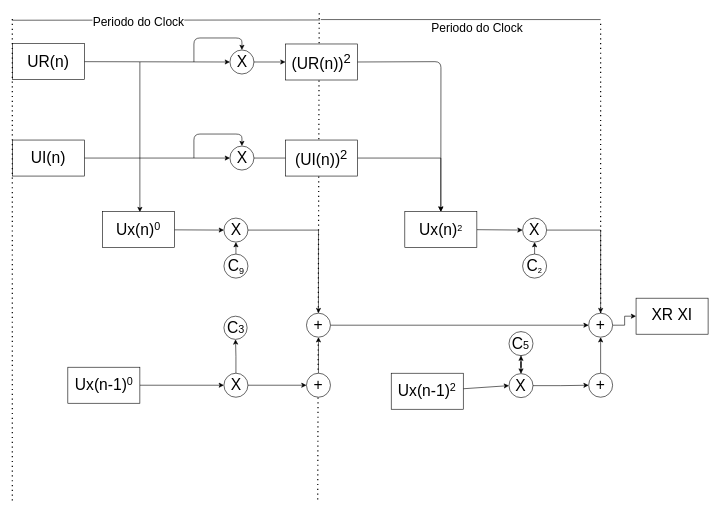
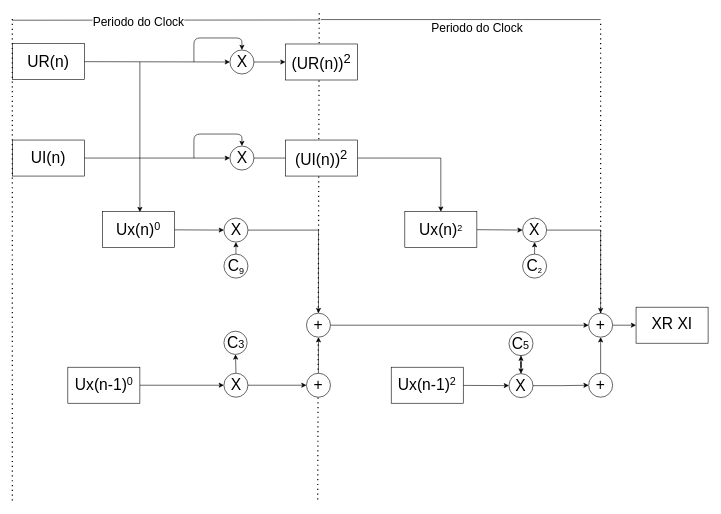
  <mxCell id="0" />
  <mxCell id="1" parent="0" />
  <mxCell id="2" style="edgeStyle=none;html=1;entryX=0;entryY=0.5;entryDx=0;entryDy=0;fontSize=26;strokeColor=#000000;" parent="1" source="3" target="5" edge="1"><mxGeometry relative="1" as="geometry" /></mxCell>
  <mxCell id="3" value="&lt;font style=&quot;font-size: 26px;&quot; color=&quot;#000000&quot;&gt;UI(n)&lt;/font&gt;" style="rounded=0;whiteSpace=wrap;html=1;fillColor=#FFFFFF;strokeColor=#000000;" parent="1" vertex="1"><mxGeometry x="20" y="232.67" width="120" height="60" as="geometry" /></mxCell>
  <mxCell id="4" style="edgeStyle=none;html=1;exitX=1;exitY=0.5;exitDx=0;exitDy=0;strokeColor=#000000;fontColor=#000000;" parent="1" source="5" edge="1"><mxGeometry relative="1" as="geometry"><mxPoint x="542.5" y="262.956" as="targetPoint" /><Array as="points"><mxPoint x="542.5" y="262.67" /></Array></mxGeometry></mxCell>
  <mxCell id="5" value="&lt;font color=&quot;#000000&quot; style=&quot;font-size: 26px; background-color: rgb(255, 255, 255);&quot;&gt;X&lt;/font&gt;" style="ellipse;whiteSpace=wrap;html=1;aspect=fixed;strokeColor=#000000;fillColor=#FFFFFF;" parent="1" vertex="1"><mxGeometry x="382.5" y="242.67" width="40" height="40" as="geometry" /></mxCell>
  <mxCell id="6" value="" style="endArrow=classic;html=1;fontSize=26;strokeColor=#000000;" parent="1" edge="1"><mxGeometry width="50" height="50" relative="1" as="geometry"><mxPoint x="322.5" y="262.67" as="sourcePoint" /><mxPoint x="402.5" y="242.67" as="targetPoint" /><Array as="points"><mxPoint x="322.5" y="222.67" /><mxPoint x="402.5" y="222.67" /></Array></mxGeometry></mxCell>
  <mxCell id="7" style="edgeStyle=none;html=1;entryX=0;entryY=0.5;entryDx=0;entryDy=0;fontSize=26;strokeColor=#000000;" parent="1" source="8" target="10" edge="1"><mxGeometry relative="1" as="geometry" /></mxCell>
  <mxCell id="8" value="&lt;font style=&quot;font-size: 26px;&quot; color=&quot;#000000&quot;&gt;UR(n)&lt;/font&gt;" style="rounded=0;whiteSpace=wrap;html=1;strokeColor=#000000;fillColor=#FFFFFF;" parent="1" vertex="1"><mxGeometry x="20" y="72" width="120" height="60" as="geometry" /></mxCell>
  <mxCell id="9" style="edgeStyle=none;html=1;exitX=1;exitY=0.5;exitDx=0;exitDy=0;strokeColor=#000000;fontColor=#000000;entryX=0;entryY=0.5;entryDx=0;entryDy=0;" parent="1" source="58" edge="1"><mxGeometry relative="1" as="geometry"><mxPoint x="532.5" y="102.67" as="targetPoint" /></mxGeometry></mxCell>
  <mxCell id="10" value="&lt;font color=&quot;#000000&quot; style=&quot;font-size: 26px;&quot;&gt;X&lt;/font&gt;" style="ellipse;whiteSpace=wrap;html=1;aspect=fixed;fillColor=#FFFFFF;strokeColor=#000000;" parent="1" vertex="1"><mxGeometry x="382.5" y="82.67" width="40" height="40" as="geometry" /></mxCell>
  <mxCell id="11" value="" style="endArrow=classic;html=1;fontSize=26;entryX=0.5;entryY=0;entryDx=0;entryDy=0;strokeColor=#000000;" parent="1" target="10" edge="1"><mxGeometry width="50" height="50" relative="1" as="geometry"><mxPoint x="322.5" y="102.67" as="sourcePoint" /><mxPoint x="542.5" y="82.67" as="targetPoint" /><Array as="points"><mxPoint x="322.5" y="62.67" /><mxPoint x="402.5" y="62.67" /></Array></mxGeometry></mxCell>
  <mxCell id="12" style="edgeStyle=none;html=1;exitX=0.5;exitY=0;exitDx=0;exitDy=0;entryX=0.5;entryY=1;entryDx=0;entryDy=0;strokeColor=#000000;" parent="1" source="13" edge="1"><mxGeometry relative="1" as="geometry"><mxPoint x="392.5" y="402.67" as="targetPoint" /></mxGeometry></mxCell>
  <mxCell id="13" value="&lt;span style=&quot;background-color: rgb(255, 255, 255);&quot;&gt;&lt;font style=&quot;&quot; color=&quot;#000000&quot;&gt;&lt;span style=&quot;font-size: 26px;&quot;&gt;C&lt;/span&gt;&lt;span style=&quot;font-size: 18.056px;&quot;&gt;&lt;sub&gt;9&lt;/sub&gt;&lt;/span&gt;&lt;/font&gt;&lt;/span&gt;" style="ellipse;whiteSpace=wrap;html=1;aspect=fixed;strokeColor=#000000;fillColor=#FFFFFF;" parent="1" vertex="1"><mxGeometry x="372.5" y="422.67" width="40" height="40" as="geometry" /></mxCell>
  <mxCell id="14" style="edgeStyle=orthogonalEdgeStyle;rounded=0;orthogonalLoop=1;jettySize=auto;html=1;exitX=1;exitY=0.5;exitDx=0;exitDy=0;entryX=0.5;entryY=0;entryDx=0;entryDy=0;" parent="1" source="15" target="41" edge="1"><mxGeometry relative="1" as="geometry" /></mxCell>
  <mxCell id="15" value="&lt;font color=&quot;#000000&quot; style=&quot;font-size: 26px; background-color: rgb(255, 255, 255);&quot;&gt;X&lt;/font&gt;" style="ellipse;whiteSpace=wrap;html=1;aspect=fixed;strokeColor=#000000;fillColor=#FFFFFF;" parent="1" vertex="1"><mxGeometry x="372.5" y="362.67" width="40" height="40" as="geometry" /></mxCell>
  <mxCell id="16" value="" style="endArrow=classic;html=1;strokeColor=#000000;entryX=0.5;entryY=0;entryDx=0;entryDy=0;" parent="1" edge="1"><mxGeometry width="50" height="50" relative="1" as="geometry"><mxPoint x="232.5" y="102.67" as="sourcePoint" /><mxPoint x="232.5" y="352.67" as="targetPoint" /><Array as="points" /></mxGeometry></mxCell>
  <mxCell id="17" style="edgeStyle=none;html=1;entryX=0;entryY=0.5;entryDx=0;entryDy=0;strokeColor=#000000;fontColor=#000000;" parent="1" source="18" target="15" edge="1"><mxGeometry relative="1" as="geometry" /></mxCell>
  <mxCell id="18" value="&lt;font style=&quot;font-size: 26px;&quot; color=&quot;#000000&quot;&gt;Ux(n)&lt;/font&gt;&lt;font style=&quot;font-size: 21.667px;&quot; color=&quot;#000000&quot;&gt;&lt;sup&gt;0&lt;/sup&gt;&lt;/font&gt;" style="rounded=0;whiteSpace=wrap;html=1;fillColor=#FFFFFF;strokeColor=#000000;" parent="1" vertex="1"><mxGeometry x="170" y="352" width="120" height="60" as="geometry" /></mxCell>
  <mxCell id="19" value="" style="endArrow=none;dashed=1;html=1;dashPattern=1 3;strokeWidth=2;strokeColor=#000000;fontColor=#000000;" parent="1" edge="1"><mxGeometry width="50" height="50" relative="1" as="geometry"><mxPoint x="528.75" y="831.42" as="sourcePoint" /><mxPoint x="531.25" y="20" as="targetPoint" /></mxGeometry></mxCell>
  <mxCell id="20" value="" style="endArrow=none;dashed=1;html=1;dashPattern=1 3;strokeWidth=2;strokeColor=#000000;fontColor=#000000;" parent="1" edge="1"><mxGeometry width="50" height="50" relative="1" as="geometry"><mxPoint x="20" y="833.17" as="sourcePoint" /><mxPoint x="20" y="30.84" as="targetPoint" /></mxGeometry></mxCell>
  <mxCell id="21" value="" style="endArrow=none;html=1;strokeColor=#000000;fontColor=#000000;" parent="1" edge="1"><mxGeometry width="50" height="50" relative="1" as="geometry"><mxPoint x="532.5" y="32.67" as="sourcePoint" /><mxPoint x="20" y="33.09" as="targetPoint" /></mxGeometry></mxCell>
  <mxCell id="22" value="Periodo do Clock" style="edgeLabel;html=1;align=center;verticalAlign=middle;resizable=0;points=[];fontColor=#000000;fontSize=20;" parent="21" vertex="1" connectable="0"><mxGeometry x="0.238" y="2" relative="1" as="geometry"><mxPoint x="14" as="offset" /></mxGeometry></mxCell>
  <mxCell id="23" style="edgeStyle=orthogonalEdgeStyle;rounded=0;orthogonalLoop=1;jettySize=auto;html=1;exitX=1;exitY=0.5;exitDx=0;exitDy=0;entryX=0.5;entryY=0;entryDx=0;entryDy=0;" edge="1" parent="1" source="24" target="31"><mxGeometry relative="1" as="geometry" /></mxCell>
  <mxCell id="24" value="&lt;font style=&quot;font-size: 26px;&quot; color=&quot;#000000&quot;&gt;(UI(n))&lt;sup&gt;2&lt;/sup&gt;&lt;/font&gt;" style="rounded=0;whiteSpace=wrap;html=1;fillColor=#FFFFFF;strokeColor=#000000;" parent="1" vertex="1"><mxGeometry x="475" y="232.67" width="120" height="60" as="geometry" /></mxCell>
  <mxCell id="25" style="edgeStyle=none;html=1;exitX=0.5;exitY=0;exitDx=0;exitDy=0;entryX=0.5;entryY=1;entryDx=0;entryDy=0;strokeColor=#000000;" parent="1" source="26" edge="1"><mxGeometry relative="1" as="geometry"><mxPoint x="890" y="402.67" as="targetPoint" /></mxGeometry></mxCell>
  <mxCell id="26" value="&lt;span style=&quot;background-color: rgb(255, 255, 255);&quot;&gt;&lt;font style=&quot;&quot; color=&quot;#000000&quot;&gt;&lt;span style=&quot;font-size: 26px;&quot;&gt;C&lt;/span&gt;&lt;span style=&quot;font-size: 15.046px;&quot;&gt;&lt;sub&gt;2&lt;/sub&gt;&lt;/span&gt;&lt;/font&gt;&lt;/span&gt;" style="ellipse;whiteSpace=wrap;html=1;aspect=fixed;strokeColor=#000000;fillColor=#FFFFFF;" parent="1" vertex="1"><mxGeometry x="870" y="422.67" width="40" height="40" as="geometry" /></mxCell>
  <mxCell id="27" style="edgeStyle=orthogonalEdgeStyle;rounded=0;orthogonalLoop=1;jettySize=auto;html=1;exitX=1;exitY=0.5;exitDx=0;exitDy=0;entryX=0.5;entryY=0;entryDx=0;entryDy=0;" parent="1" source="28" target="54" edge="1"><mxGeometry relative="1" as="geometry"><mxPoint x="1035" y="532" as="targetPoint" /><Array as="points"><mxPoint x="1000" y="383" /></Array></mxGeometry></mxCell>
  <mxCell id="28" value="&lt;font color=&quot;#000000&quot; style=&quot;font-size: 26px; background-color: rgb(255, 255, 255);&quot;&gt;X&lt;/font&gt;" style="ellipse;whiteSpace=wrap;html=1;aspect=fixed;strokeColor=#000000;fillColor=#FFFFFF;" parent="1" vertex="1"><mxGeometry x="870" y="362.67" width="40" height="40" as="geometry" /></mxCell>
- <mxCell id="29" value="" style="endArrow=classic;html=1;strokeColor=#000000;entryX=0.5;entryY=0;entryDx=0;entryDy=0;exitX=1;exitY=0.5;exitDx=0;exitDy=0;" parent="1" target="31" edge="1" source="58"><mxGeometry width="50" height="50" relative="1" as="geometry"><mxPoint x="733.83" y="102" as="sourcePoint" /><mxPoint x="743.83" y="332" as="targetPoint" /><Array as="points"><mxPoint x="734" y="102.09" /></Array></mxGeometry></mxCell>
  <mxCell id="30" style="edgeStyle=none;html=1;entryX=0;entryY=0.5;entryDx=0;entryDy=0;strokeColor=#000000;fontColor=#000000;exitX=1;exitY=0.5;exitDx=0;exitDy=0;" parent="1" source="31" target="28" edge="1"><mxGeometry relative="1" as="geometry"><mxPoint x="730" y="382.67" as="sourcePoint" /></mxGeometry></mxCell>
  <mxCell id="31" value="&lt;font style=&quot;font-size: 26px;&quot; color=&quot;#000000&quot;&gt;Ux(n)&lt;/font&gt;&lt;font style=&quot;font-size: 18.056px;&quot; color=&quot;#000000&quot;&gt;&lt;sup&gt;2&lt;/sup&gt;&lt;/font&gt;" style="rounded=0;whiteSpace=wrap;html=1;fillColor=#FFFFFF;strokeColor=#000000;" parent="1" vertex="1"><mxGeometry x="673.83" y="352" width="120" height="60" as="geometry" /></mxCell>
  <mxCell id="32" value="" style="endArrow=none;dashed=1;html=1;dashPattern=1 3;strokeWidth=2;strokeColor=#000000;fontColor=#000000;" parent="1" source="54" edge="1"><mxGeometry width="50" height="50" relative="1" as="geometry"><mxPoint x="1091.17" y="791.09" as="sourcePoint" /><mxPoint x="1000" y="34" as="targetPoint" /></mxGeometry></mxCell>
  <mxCell id="33" value="" style="endArrow=none;html=1;strokeColor=#000000;fontColor=#000000;" parent="1" edge="1"><mxGeometry width="50" height="50" relative="1" as="geometry"><mxPoint x="1000" y="32" as="sourcePoint" /><mxPoint x="533.83" y="32" as="targetPoint" /></mxGeometry></mxCell>
- <mxCell id="34" value="&lt;span style=&quot;background-color: rgb(255, 255, 255);&quot;&gt;&lt;font style=&quot;&quot; color=&quot;#000000&quot;&gt;&lt;span style=&quot;font-size: 26px;&quot;&gt;C&lt;/span&gt;&lt;span style=&quot;font-size: 18.056px;&quot;&gt;3&lt;/span&gt;&lt;/font&gt;&lt;/span&gt;" style="ellipse;whiteSpace=wrap;html=1;aspect=fixed;strokeColor=#000000;fillColor=#FFFFFF;" parent="1" vertex="1"><mxGeometry x="372.5" y="526.09" width="38.67" height="38.67" as="geometry" /></mxCell>
+ <mxCell id="34" value="&lt;span style=&quot;background-color: rgb(255, 255, 255);&quot;&gt;&lt;font style=&quot;&quot; color=&quot;#000000&quot;&gt;&lt;span style=&quot;font-size: 26px;&quot;&gt;C&lt;/span&gt;&lt;span style=&quot;font-size: 18.056px;&quot;&gt;3&lt;/span&gt;&lt;/font&gt;&lt;/span&gt;" style="ellipse;whiteSpace=wrap;html=1;aspect=fixed;strokeColor=#000000;fillColor=#FFFFFF;" parent="1" vertex="1"><mxGeometry x="372.5" y="551.09" width="38.67" height="38.67" as="geometry" /></mxCell>
  <mxCell id="35" style="edgeStyle=orthogonalEdgeStyle;rounded=0;orthogonalLoop=1;jettySize=auto;html=1;entryX=0.5;entryY=1;entryDx=0;entryDy=0;" parent="1" source="50" target="41" edge="1"><mxGeometry relative="1" as="geometry"><mxPoint x="661.17" y="641.09" as="targetPoint" /></mxGeometry></mxCell>
  <mxCell id="36" style="edgeStyle=orthogonalEdgeStyle;rounded=0;orthogonalLoop=1;jettySize=auto;html=1;exitX=0.5;exitY=0;exitDx=0;exitDy=0;entryX=0.5;entryY=1;entryDx=0;entryDy=0;" parent="1" source="37" target="34" edge="1"><mxGeometry relative="1" as="geometry" /></mxCell>
  <mxCell id="37" value="&lt;font color=&quot;#000000&quot; style=&quot;font-size: 26px; background-color: rgb(255, 255, 255);&quot;&gt;X&lt;/font&gt;" style="ellipse;whiteSpace=wrap;html=1;aspect=fixed;strokeColor=#000000;fillColor=#FFFFFF;" parent="1" vertex="1"><mxGeometry x="372.5" y="621.09" width="40" height="40" as="geometry" /></mxCell>
  <mxCell id="38" style="edgeStyle=none;html=1;entryX=0;entryY=0.5;entryDx=0;entryDy=0;strokeColor=#000000;fontColor=#000000;" parent="1" source="39" target="37" edge="1"><mxGeometry relative="1" as="geometry" /></mxCell>
  <mxCell id="39" value="&lt;font style=&quot;font-size: 26px;&quot; color=&quot;#000000&quot;&gt;Ux(n-1)&lt;/font&gt;&lt;font style=&quot;font-size: 21.667px;&quot; color=&quot;#000000&quot;&gt;&lt;sup&gt;0&lt;/sup&gt;&lt;/font&gt;" style="rounded=0;whiteSpace=wrap;html=1;fillColor=#FFFFFF;strokeColor=#000000;" parent="1" vertex="1"><mxGeometry x="112.5" y="611.09" width="120" height="60" as="geometry" /></mxCell>
  <mxCell id="40" style="edgeStyle=orthogonalEdgeStyle;rounded=0;orthogonalLoop=1;jettySize=auto;html=1;exitX=1;exitY=0.5;exitDx=0;exitDy=0;entryX=0;entryY=0.5;entryDx=0;entryDy=0;" parent="1" source="41" target="54" edge="1"><mxGeometry relative="1" as="geometry" /></mxCell>
  <mxCell id="41" value="&lt;font color=&quot;#000000&quot; style=&quot;font-size: 26px; background-color: rgb(255, 255, 255);&quot;&gt;+&lt;/font&gt;" style="ellipse;whiteSpace=wrap;html=1;aspect=fixed;strokeColor=#000000;fillColor=#FFFFFF;" parent="1" vertex="1"><mxGeometry x="510" y="521.09" width="40" height="40" as="geometry" /></mxCell>
  <mxCell id="42" style="edgeStyle=none;html=1;exitX=0.5;exitY=0;exitDx=0;exitDy=0;entryX=0.5;entryY=0;entryDx=0;entryDy=0;strokeColor=#000000;" parent="1" source="43" target="46" edge="1"><mxGeometry relative="1" as="geometry"><mxPoint x="847.34" y="691.76" as="targetPoint" /></mxGeometry></mxCell>
  <mxCell id="43" value="&lt;span style=&quot;background-color: rgb(255, 255, 255);&quot;&gt;&lt;font style=&quot;&quot; color=&quot;#000000&quot;&gt;&lt;span style=&quot;font-size: 26px;&quot;&gt;C&lt;/span&gt;&lt;span style=&quot;font-size: 18.056px;&quot;&gt;5&lt;/span&gt;&lt;/font&gt;&lt;/span&gt;" style="ellipse;whiteSpace=wrap;html=1;aspect=fixed;strokeColor=#000000;fillColor=#FFFFFF;" parent="1" vertex="1"><mxGeometry x="847.34" y="551.76" width="40" height="40" as="geometry" /></mxCell>
  <mxCell id="44" value="" style="edgeStyle=orthogonalEdgeStyle;rounded=0;orthogonalLoop=1;jettySize=auto;html=1;" parent="1" source="46" target="43" edge="1"><mxGeometry relative="1" as="geometry" /></mxCell>
  <mxCell id="45" style="edgeStyle=orthogonalEdgeStyle;rounded=0;orthogonalLoop=1;jettySize=auto;html=1;entryX=0;entryY=0.5;entryDx=0;entryDy=0;" parent="1" source="46" target="52" edge="1"><mxGeometry relative="1" as="geometry"><mxPoint x="936.01" y="561.76" as="targetPoint" /></mxGeometry></mxCell>
  <mxCell id="46" value="&lt;font color=&quot;#000000&quot; style=&quot;font-size: 26px; background-color: rgb(255, 255, 255);&quot;&gt;X&lt;/font&gt;" style="ellipse;whiteSpace=wrap;html=1;aspect=fixed;strokeColor=#000000;fillColor=#FFFFFF;" parent="1" vertex="1"><mxGeometry x="847.34" y="621.76" width="40" height="40" as="geometry" /></mxCell>
  <mxCell id="47" style="edgeStyle=none;html=1;entryX=0;entryY=0.5;entryDx=0;entryDy=0;strokeColor=#000000;fontColor=#000000;" parent="1" source="48" target="46" edge="1"><mxGeometry relative="1" as="geometry" /></mxCell>
- <mxCell id="48" value="&lt;font style=&quot;font-size: 26px;&quot; color=&quot;#000000&quot;&gt;Ux(n-1)&lt;/font&gt;&lt;font style=&quot;font-size: 21.667px;&quot; color=&quot;#000000&quot;&gt;&lt;sup&gt;2&lt;/sup&gt;&lt;/font&gt;" style="rounded=0;whiteSpace=wrap;html=1;fillColor=#FFFFFF;strokeColor=#000000;" parent="1" vertex="1"><mxGeometry x="651.17" y="621.09" width="120" height="60" as="geometry" /></mxCell>
+ <mxCell id="48" value="&lt;font style=&quot;font-size: 26px;&quot; color=&quot;#000000&quot;&gt;Ux(n-1)&lt;/font&gt;&lt;font style=&quot;font-size: 21.667px;&quot; color=&quot;#000000&quot;&gt;&lt;sup&gt;2&lt;/sup&gt;&lt;/font&gt;" style="rounded=0;whiteSpace=wrap;html=1;fillColor=#FFFFFF;strokeColor=#000000;" parent="1" vertex="1"><mxGeometry x="651.17" y="611.09" width="120" height="60" as="geometry" /></mxCell>
  <mxCell id="49" value="" style="edgeStyle=orthogonalEdgeStyle;rounded=0;orthogonalLoop=1;jettySize=auto;html=1;entryX=0;entryY=0.5;entryDx=0;entryDy=0;" parent="1" source="37" target="50" edge="1"><mxGeometry relative="1" as="geometry"><mxPoint x="461.17" y="561.09" as="targetPoint" /><mxPoint x="412.17" y="641.09" as="sourcePoint" /></mxGeometry></mxCell>
  <mxCell id="50" value="&lt;font color=&quot;#000000&quot; style=&quot;font-size: 26px; background-color: rgb(255, 255, 255);&quot;&gt;+&lt;/font&gt;" style="ellipse;whiteSpace=wrap;html=1;aspect=fixed;strokeColor=#000000;fillColor=#FFFFFF;" parent="1" vertex="1"><mxGeometry x="510" y="621.09" width="40" height="40" as="geometry" /></mxCell>
  <mxCell id="51" style="edgeStyle=orthogonalEdgeStyle;rounded=0;orthogonalLoop=1;jettySize=auto;html=1;" parent="1" source="52" target="54" edge="1"><mxGeometry relative="1" as="geometry" /></mxCell>
  <mxCell id="52" value="&lt;font color=&quot;#000000&quot; style=&quot;font-size: 26px; background-color: rgb(255, 255, 255);&quot;&gt;+&lt;/font&gt;" style="ellipse;whiteSpace=wrap;html=1;aspect=fixed;strokeColor=#000000;fillColor=#FFFFFF;" parent="1" vertex="1"><mxGeometry x="980" y="621.09" width="40" height="40" as="geometry" /></mxCell>
  <mxCell id="53" style="edgeStyle=orthogonalEdgeStyle;rounded=0;orthogonalLoop=1;jettySize=auto;html=1;exitX=1;exitY=0.5;exitDx=0;exitDy=0;entryX=0;entryY=0.5;entryDx=0;entryDy=0;" edge="1" parent="1" source="54" target="55"><mxGeometry relative="1" as="geometry" /></mxCell>
  <mxCell id="54" value="&lt;font color=&quot;#000000&quot; style=&quot;font-size: 26px; background-color: rgb(255, 255, 255);&quot;&gt;+&lt;/font&gt;" style="ellipse;whiteSpace=wrap;html=1;aspect=fixed;strokeColor=#000000;fillColor=#FFFFFF;" parent="1" vertex="1"><mxGeometry x="980" y="521.09" width="40" height="40" as="geometry" /></mxCell>
- <mxCell id="55" value="&lt;p style=&quot;line-height: 120%;&quot;&gt;&lt;font style=&quot;font-size: 26px;&quot; color=&quot;#000000&quot;&gt;XR XI&lt;/font&gt;&lt;/p&gt;" style="rounded=0;whiteSpace=wrap;html=1;strokeColor=#000000;fillColor=#FFFFFF;" parent="1" vertex="1"><mxGeometry x="1059" y="496.09" width="120" height="60" as="geometry" /></mxCell>
+ <mxCell id="55" value="&lt;p style=&quot;line-height: 120%;&quot;&gt;&lt;font style=&quot;font-size: 26px;&quot; color=&quot;#000000&quot;&gt;XR XI&lt;/font&gt;&lt;/p&gt;" style="rounded=0;whiteSpace=wrap;html=1;strokeColor=#000000;fillColor=#FFFFFF;" parent="1" vertex="1"><mxGeometry x="1059" y="511.09" width="120" height="60" as="geometry" /></mxCell>
  <mxCell id="56" value="Periodo do Clock" style="edgeLabel;html=1;align=center;verticalAlign=middle;resizable=0;points=[];fontColor=#000000;fontSize=20;" vertex="1" connectable="0" parent="1"><mxGeometry x="793.827" y="44.09" as="geometry" /></mxCell>
  <mxCell id="57" value="" style="edgeStyle=none;html=1;exitX=1;exitY=0.5;exitDx=0;exitDy=0;strokeColor=#000000;fontColor=#000000;entryX=0;entryY=0.5;entryDx=0;entryDy=0;" edge="1" parent="1" source="10" target="58"><mxGeometry relative="1" as="geometry"><mxPoint x="532.5" y="102.67" as="targetPoint" /><mxPoint x="423" y="103" as="sourcePoint" /></mxGeometry></mxCell>
  <mxCell id="58" value="&lt;font style=&quot;font-size: 26px;&quot; color=&quot;#000000&quot;&gt;(UR(n))&lt;sup&gt;2&lt;/sup&gt;&lt;/font&gt;" style="rounded=0;whiteSpace=wrap;html=1;strokeColor=#000000;fillColor=#FFFFFF;" parent="1" vertex="1"><mxGeometry x="475" y="72.67" width="120" height="60" as="geometry" /></mxCell>
